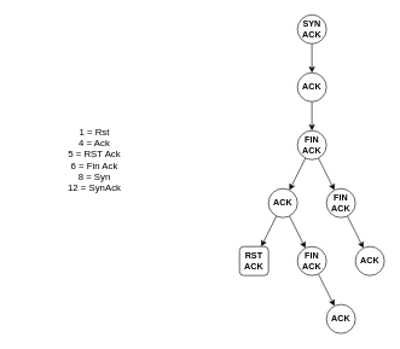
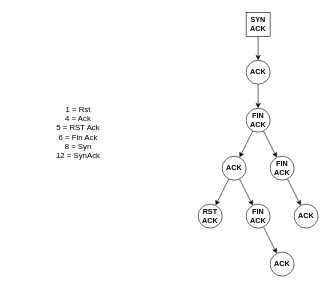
  <mxCell id="0" />
  <mxCell id="1" parent="0" />
  <mxCell id="2" value="" style="edgeStyle=none;rounded=0;orthogonalLoop=1;jettySize=auto;html=1;fontStyle=1;fontSize=12;" edge="1" parent="1" source="3" target="5"><mxGeometry relative="1" as="geometry" /></mxCell>
- <mxCell id="3" value="&lt;font style=&quot;font-size: 12px;&quot;&gt;&lt;span style=&quot;font-size: 12px;&quot;&gt;SYN&lt;br style=&quot;font-size: 12px;&quot;&gt;ACK&lt;br style=&quot;font-size: 12px;&quot;&gt;&lt;/span&gt;&lt;/font&gt;" style="ellipse;whiteSpace=wrap;html=1;aspect=fixed;fontStyle=1;fontSize=12;" vertex="1" parent="1"><mxGeometry x="410" y="20" width="40" height="40" as="geometry" /></mxCell>
+ <mxCell id="3" value="&lt;font style=&quot;font-size: 12px;&quot;&gt;&lt;span style=&quot;font-size: 12px;&quot;&gt;SYN&lt;br style=&quot;font-size: 12px;&quot;&gt;ACK&lt;br style=&quot;font-size: 12px;&quot;&gt;&lt;/span&gt;&lt;/font&gt;" style="whiteSpace=wrap;html=1;aspect=fixed;fontStyle=1;fontSize=12;rounded=0;" vertex="1" parent="1"><mxGeometry x="410" y="20" width="40" height="40" as="geometry" /></mxCell>
  <mxCell id="4" value="" style="edgeStyle=none;rounded=0;orthogonalLoop=1;jettySize=auto;html=1;fontStyle=1;fontSize=12;" edge="1" parent="1" source="5" target="8"><mxGeometry relative="1" as="geometry" /></mxCell>
  <mxCell id="5" value="&lt;span style=&quot;font-size: 12px;&quot;&gt;&lt;font style=&quot;font-size: 12px;&quot;&gt;ACK&lt;/font&gt;&lt;/span&gt;" style="ellipse;whiteSpace=wrap;html=1;aspect=fixed;fontStyle=1;fontSize=12;" vertex="1" parent="1"><mxGeometry x="410" y="100" width="40" height="40" as="geometry" /></mxCell>
  <mxCell id="6" value="" style="edgeStyle=none;rounded=0;orthogonalLoop=1;jettySize=auto;html=1;fontSize=12;" edge="1" parent="1" source="8" target="14"><mxGeometry relative="1" as="geometry" /></mxCell>
  <mxCell id="7" value="" style="edgeStyle=none;rounded=0;orthogonalLoop=1;jettySize=auto;html=1;fontSize=12;" edge="1" parent="1" source="8" target="10"><mxGeometry relative="1" as="geometry" /></mxCell>
  <mxCell id="8" value="FIN&lt;br style=&quot;font-size: 12px;&quot;&gt;ACK&lt;br style=&quot;font-size: 12px;&quot;&gt;" style="ellipse;whiteSpace=wrap;html=1;aspect=fixed;fontStyle=1;fontSize=12;" vertex="1" parent="1"><mxGeometry x="410" y="180" width="40" height="40" as="geometry" /></mxCell>
  <mxCell id="9" value="" style="edgeStyle=none;rounded=0;orthogonalLoop=1;jettySize=auto;html=1;fontSize=12;" edge="1" parent="1" source="10" target="11"><mxGeometry relative="1" as="geometry" /></mxCell>
  <mxCell id="10" value="FIN&lt;br&gt;ACK&lt;br style=&quot;font-size: 12px&quot;&gt;" style="ellipse;whiteSpace=wrap;html=1;aspect=fixed;fontStyle=1;fontSize=12;" vertex="1" parent="1"><mxGeometry x="450" y="260" width="40" height="40" as="geometry" /></mxCell>
  <mxCell id="11" value="ACK&lt;br style=&quot;font-size: 12px&quot;&gt;" style="ellipse;whiteSpace=wrap;html=1;aspect=fixed;fontStyle=1;fontSize=12;" vertex="1" parent="1"><mxGeometry x="490" y="340" width="40" height="40" as="geometry" /></mxCell>
  <mxCell id="12" value="" style="edgeStyle=none;rounded=0;orthogonalLoop=1;jettySize=auto;html=1;fontSize=12;" edge="1" parent="1" source="14" target="18"><mxGeometry relative="1" as="geometry" /></mxCell>
  <mxCell id="13" value="" style="edgeStyle=none;rounded=0;orthogonalLoop=1;jettySize=auto;html=1;fontSize=12;" edge="1" parent="1" source="14" target="16"><mxGeometry relative="1" as="geometry" /></mxCell>
  <mxCell id="14" value="ACK&lt;br style=&quot;font-size: 12px&quot;&gt;" style="ellipse;whiteSpace=wrap;html=1;aspect=fixed;fontStyle=1;fontSize=12;" vertex="1" parent="1"><mxGeometry x="370" y="260" width="40" height="40" as="geometry" /></mxCell>
  <mxCell id="15" value="" style="edgeStyle=none;rounded=0;orthogonalLoop=1;jettySize=auto;html=1;fontSize=12;" edge="1" parent="1" source="16" target="17"><mxGeometry relative="1" as="geometry" /></mxCell>
  <mxCell id="16" value="FIN&lt;br&gt;ACK&lt;br style=&quot;font-size: 12px&quot;&gt;" style="ellipse;whiteSpace=wrap;html=1;aspect=fixed;fontStyle=1;fontSize=12;" vertex="1" parent="1"><mxGeometry x="410" y="340" width="40" height="40" as="geometry" /></mxCell>
  <mxCell id="17" value="ACK&lt;br style=&quot;font-size: 12px&quot;&gt;" style="ellipse;whiteSpace=wrap;html=1;aspect=fixed;fontStyle=1;fontSize=12;" vertex="1" parent="1"><mxGeometry x="450" y="420" width="40" height="40" as="geometry" /></mxCell>
- <mxCell id="18" value="RST&lt;br&gt;ACK&lt;br style=&quot;font-size: 12px&quot;&gt;" style="whiteSpace=wrap;html=1;aspect=fixed;fontStyle=1;fontSize=12;rounded=1;" vertex="1" parent="1"><mxGeometry x="330" y="340" width="40" height="40" as="geometry" /></mxCell>
+ <mxCell id="18" value="RST&lt;br&gt;ACK&lt;br style=&quot;font-size: 12px&quot;&gt;" style="ellipse;whiteSpace=wrap;html=1;aspect=fixed;fontStyle=1;fontSize=12;" vertex="1" parent="1"><mxGeometry x="330" y="340" width="40" height="40" as="geometry" /></mxCell>
  <mxCell id="19" value="&lt;br&gt;&lt;font style=&quot;font-size: 13px&quot;&gt;1 = Rst&lt;br&gt;4 = Ack&lt;br&gt;5 = RST Ack&lt;br&gt;6 = Fin Ack&lt;br&gt;8 = Syn&lt;br&gt;12 = SynAck&lt;/font&gt;&lt;br&gt;" style="text;html=1;strokeColor=none;fillColor=none;align=center;verticalAlign=middle;whiteSpace=wrap;rounded=0;fontSize=9;" vertex="1" parent="1"><mxGeometry x="20" y="30" width="220" height="370" as="geometry" /></mxCell>
